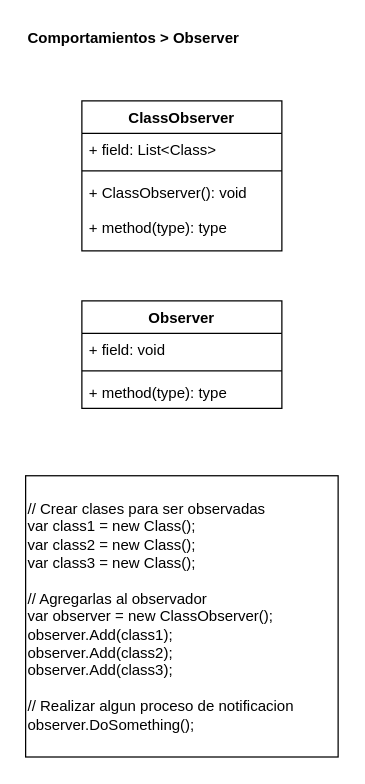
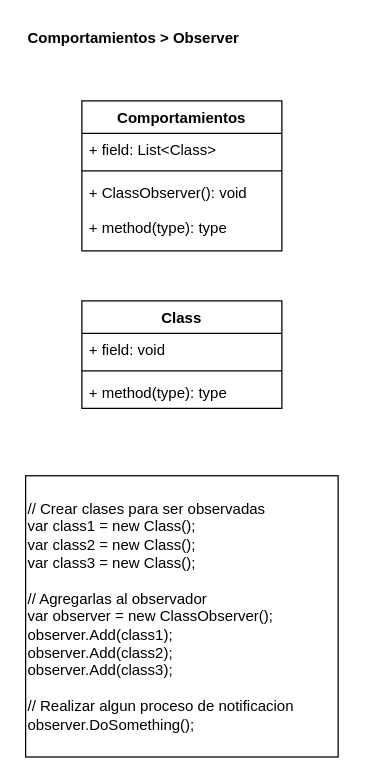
  <mxCell id="0" />
  <mxCell id="1" parent="0" />
  <mxCell id="2" value="// Crear clases para ser observadas&lt;br&gt;var class1 = new Class();&lt;br&gt;var class2 = new Class();&lt;br&gt;&lt;span&gt;var class3 = new Class();&lt;br&gt;&lt;/span&gt;&lt;br&gt;// Agregarlas al observador&lt;br&gt;var observer = new ClassObserver();&lt;br&gt;observer.Add(class1);&lt;br&gt;observer.Add(class2);&lt;br&gt;&lt;span&gt;observer.Add(class3);&lt;br&gt;&lt;/span&gt;&lt;br&gt;// Realizar algun proceso de notificacion&lt;br&gt;observer.DoSomething();" style="rounded=0;whiteSpace=wrap;html=1;align=left;labelBackgroundColor=#ffffff;" parent="1" vertex="1"><mxGeometry x="20" y="380" width="250" height="225" as="geometry" /></mxCell>
  <mxCell id="3" value="&lt;b&gt;Comportamientos &amp;gt; Observer&lt;br&gt;&lt;/b&gt;" style="text;html=1;align=left;verticalAlign=middle;resizable=0;points=[];autosize=1;" parent="1" vertex="1"><mxGeometry x="20" y="20" width="180" height="20" as="geometry" /></mxCell>
- <mxCell id="4" value="ClassObserver" style="swimlane;fontStyle=1;align=center;verticalAlign=top;childLayout=stackLayout;horizontal=1;startSize=26;horizontalStack=0;resizeParent=1;resizeParentMax=0;resizeLast=0;collapsible=1;marginBottom=0;" vertex="1" parent="1"><mxGeometry x="65" y="80" width="160" height="120" as="geometry" /></mxCell>
+ <mxCell id="4" value="Comportamientos" style="swimlane;fontStyle=1;align=center;verticalAlign=top;childLayout=stackLayout;horizontal=1;startSize=26;horizontalStack=0;resizeParent=1;resizeParentMax=0;resizeLast=0;collapsible=1;marginBottom=0;" vertex="1" parent="1"><mxGeometry x="65" y="80" width="160" height="120" as="geometry" /></mxCell>
  <mxCell id="5" value="+ field: List&lt;Class&gt;" style="text;strokeColor=none;fillColor=none;align=left;verticalAlign=top;spacingLeft=4;spacingRight=4;overflow=hidden;rotatable=0;points=[[0,0.5],[1,0.5]];portConstraint=eastwest;" vertex="1" parent="4"><mxGeometry y="26" width="160" height="26" as="geometry" /></mxCell>
  <mxCell id="6" value="" style="line;strokeWidth=1;fillColor=none;align=left;verticalAlign=middle;spacingTop=-1;spacingLeft=3;spacingRight=3;rotatable=0;labelPosition=right;points=[];portConstraint=eastwest;" vertex="1" parent="4"><mxGeometry y="52" width="160" height="8" as="geometry" /></mxCell>
  <mxCell id="7" value="+ ClassObserver(): void&#10;&#10;+ method(type): type" style="text;strokeColor=none;fillColor=none;align=left;verticalAlign=top;spacingLeft=4;spacingRight=4;overflow=hidden;rotatable=0;points=[[0,0.5],[1,0.5]];portConstraint=eastwest;" vertex="1" parent="4"><mxGeometry y="60" width="160" height="60" as="geometry" /></mxCell>
- <mxCell id="8" value="Observer" style="swimlane;fontStyle=1;align=center;verticalAlign=top;childLayout=stackLayout;horizontal=1;startSize=26;horizontalStack=0;resizeParent=1;resizeParentMax=0;resizeLast=0;collapsible=1;marginBottom=0;" vertex="1" parent="1"><mxGeometry x="65" y="240" width="160" height="86" as="geometry" /></mxCell>
+ <mxCell id="8" value="Class" style="swimlane;fontStyle=1;align=center;verticalAlign=top;childLayout=stackLayout;horizontal=1;startSize=26;horizontalStack=0;resizeParent=1;resizeParentMax=0;resizeLast=0;collapsible=1;marginBottom=0;" vertex="1" parent="1"><mxGeometry x="65" y="240" width="160" height="86" as="geometry" /></mxCell>
  <mxCell id="9" value="+ field: void" style="text;strokeColor=none;fillColor=none;align=left;verticalAlign=top;spacingLeft=4;spacingRight=4;overflow=hidden;rotatable=0;points=[[0,0.5],[1,0.5]];portConstraint=eastwest;" vertex="1" parent="8"><mxGeometry y="26" width="160" height="26" as="geometry" /></mxCell>
  <mxCell id="10" value="" style="line;strokeWidth=1;fillColor=none;align=left;verticalAlign=middle;spacingTop=-1;spacingLeft=3;spacingRight=3;rotatable=0;labelPosition=right;points=[];portConstraint=eastwest;" vertex="1" parent="8"><mxGeometry y="52" width="160" height="8" as="geometry" /></mxCell>
  <mxCell id="11" value="+ method(type): type" style="text;strokeColor=none;fillColor=none;align=left;verticalAlign=top;spacingLeft=4;spacingRight=4;overflow=hidden;rotatable=0;points=[[0,0.5],[1,0.5]];portConstraint=eastwest;" vertex="1" parent="8"><mxGeometry y="60" width="160" height="26" as="geometry" /></mxCell>
